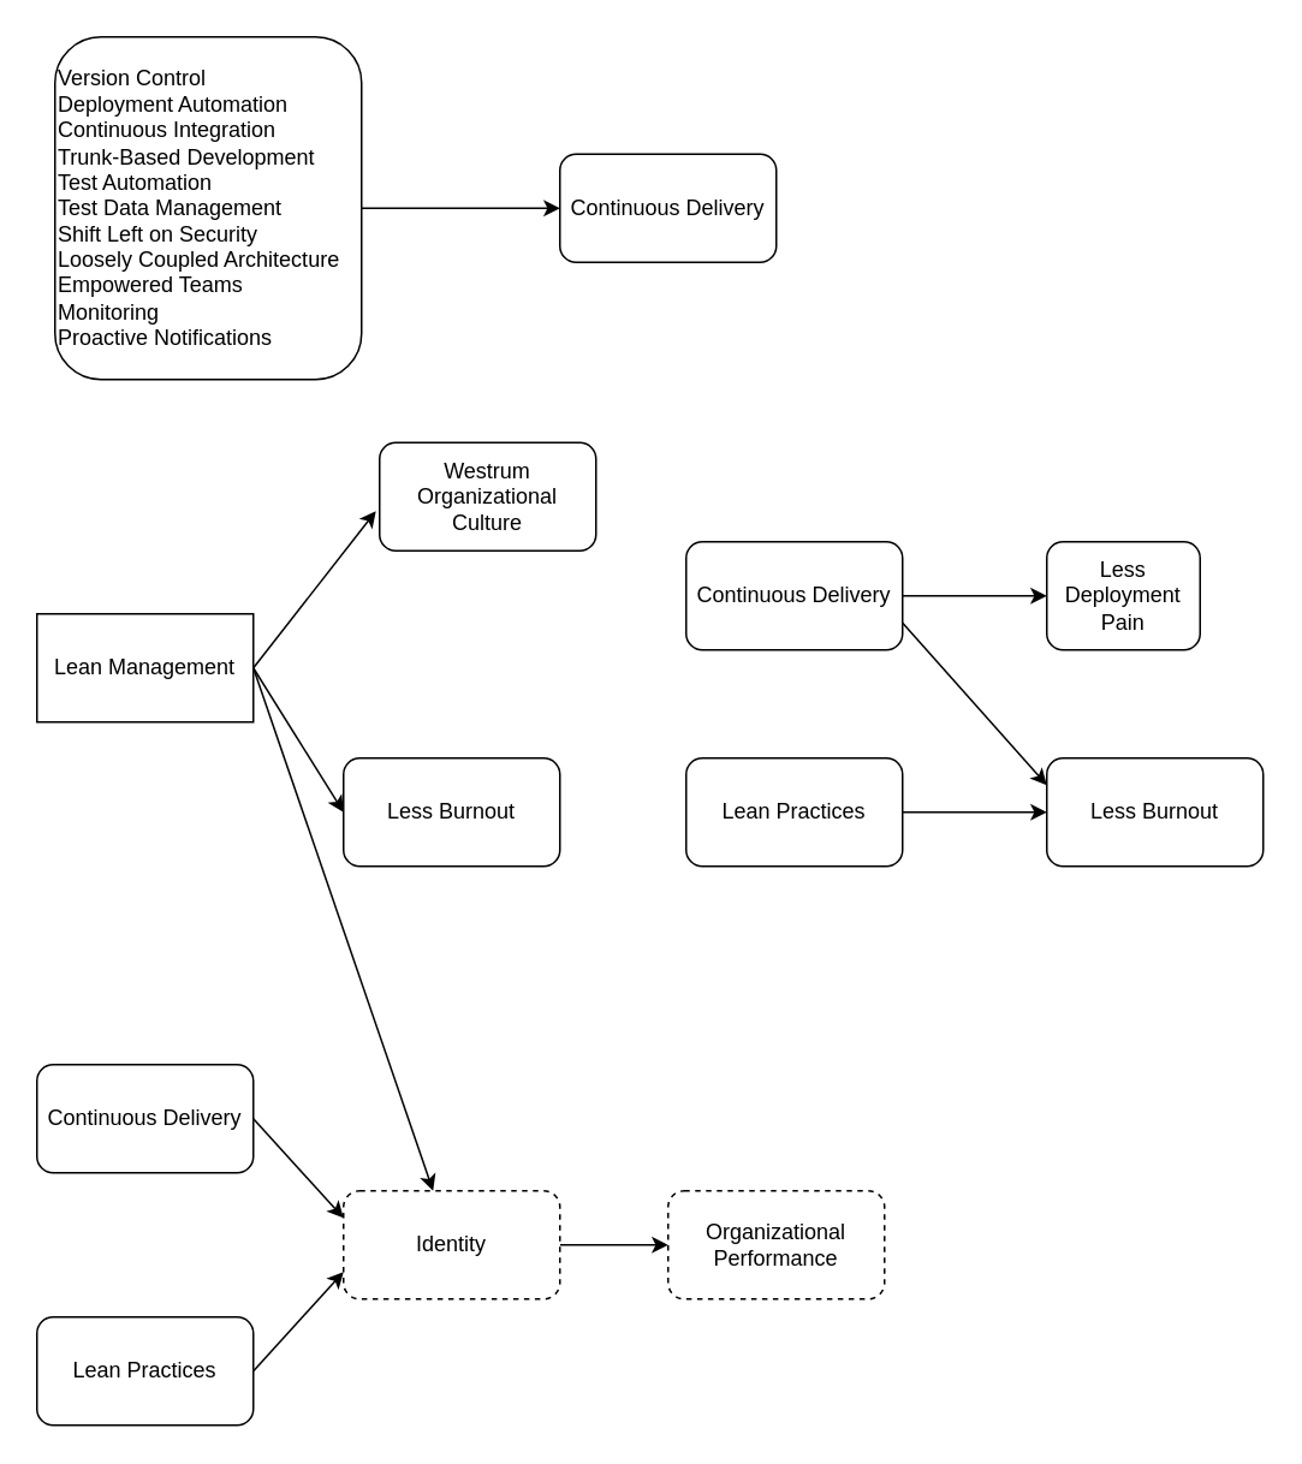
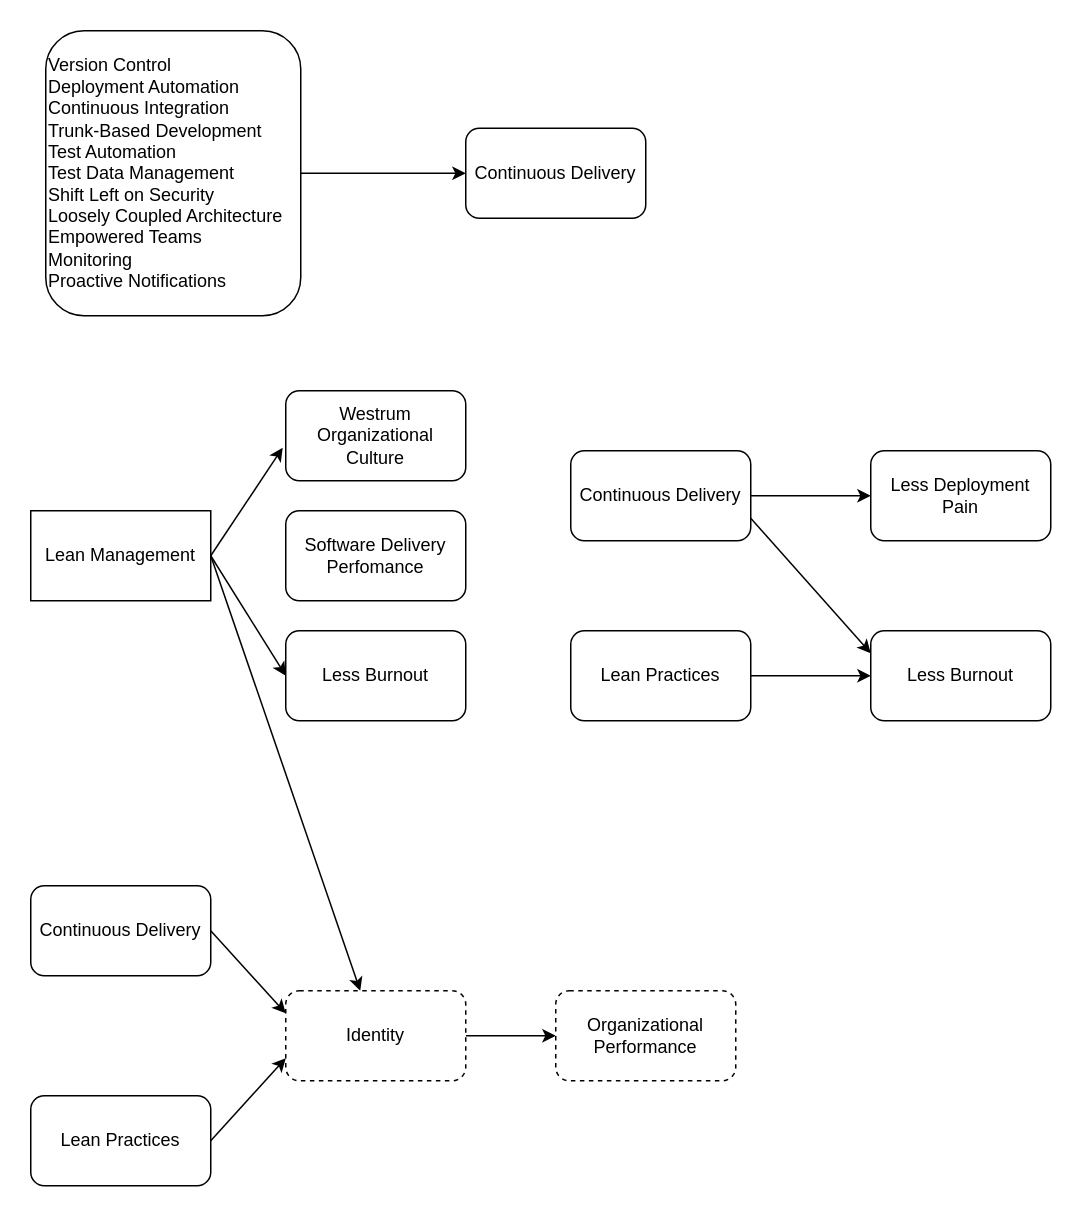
  <mxCell id="0" />
  <mxCell id="1" parent="0" />
  <mxCell id="2" value="Version Control&lt;br&gt;Deployment Automation&lt;br&gt;Continuous Integration&lt;br&gt;Trunk-Based Development&lt;br&gt;Test Automation&lt;br&gt;Test Data Management&lt;br&gt;Shift Left on Security&lt;br&gt;Loosely Coupled Architecture&lt;br&gt;Empowered Teams&lt;br&gt;Monitoring&lt;br&gt;Proactive Notifications" style="rounded=1;whiteSpace=wrap;html=1;align=left;" vertex="1" parent="1"><mxGeometry x="30" y="20" width="170" height="190" as="geometry" /></mxCell>
  <mxCell id="3" value="Continuous Delivery" style="rounded=1;whiteSpace=wrap;html=1;align=center;" vertex="1" parent="1"><mxGeometry x="310" y="85" width="120" height="60" as="geometry" /></mxCell>
  <mxCell id="4" value="" style="endArrow=classic;html=1;rounded=0;exitX=1;exitY=0.5;exitDx=0;exitDy=0;entryX=0;entryY=0.5;entryDx=0;entryDy=0;" edge="1" parent="1" source="2" target="3"><mxGeometry width="50" height="50" relative="1" as="geometry"><mxPoint x="320" y="250" as="sourcePoint" /><mxPoint x="370" y="200" as="targetPoint" /></mxGeometry></mxCell>
  <mxCell id="5" value="Lean Management" style="whiteSpace=wrap;html=1;align=center;rounded=0;" vertex="1" parent="1"><mxGeometry x="20" y="340" width="120" height="60" as="geometry" /></mxCell>
- <mxCell id="6" value="Westrum Organizational Culture" style="rounded=1;whiteSpace=wrap;html=1;align=center;" vertex="1" parent="1"><mxGeometry x="210" y="245" width="120" height="60" as="geometry" /></mxCell>
+ <mxCell id="6" value="Westrum Organizational Culture" style="rounded=1;whiteSpace=wrap;html=1;align=center;" vertex="1" parent="1"><mxGeometry x="190" y="260" width="120" height="60" as="geometry" /></mxCell>
+ <mxCell id="7" value="Software Delivery Perfomance" style="rounded=1;whiteSpace=wrap;html=1;align=center;" vertex="1" parent="1"><mxGeometry x="190" y="340" width="120" height="60" as="geometry" /></mxCell>
  <mxCell id="8" value="Less Burnout" style="rounded=1;whiteSpace=wrap;html=1;align=center;" vertex="1" parent="1"><mxGeometry x="190" y="420" width="120" height="60" as="geometry" /></mxCell>
  <mxCell id="9" value="" style="endArrow=classic;html=1;rounded=0;exitX=1;exitY=0.5;exitDx=0;exitDy=0;entryX=-0.017;entryY=0.633;entryDx=0;entryDy=0;entryPerimeter=0;" edge="1" parent="1" source="5" target="6"><mxGeometry width="50" height="50" relative="1" as="geometry"><mxPoint x="320" y="260" as="sourcePoint" /><mxPoint x="370" y="210" as="targetPoint" /></mxGeometry></mxCell>
  <mxCell id="10" value="" style="endArrow=classic;html=1;rounded=0;exitX=1;exitY=0.5;exitDx=0;exitDy=0;" edge="1" parent="1" source="5" target="22"><mxGeometry width="50" height="50" relative="1" as="geometry"><mxPoint x="320" y="260" as="sourcePoint" /><mxPoint x="370" y="210" as="targetPoint" /></mxGeometry></mxCell>
  <mxCell id="11" value="" style="endArrow=classic;html=1;rounded=0;exitX=1;exitY=0.5;exitDx=0;exitDy=0;entryX=0;entryY=0.5;entryDx=0;entryDy=0;" edge="1" parent="1" source="5" target="8"><mxGeometry width="50" height="50" relative="1" as="geometry"><mxPoint x="320" y="260" as="sourcePoint" /><mxPoint x="370" y="210" as="targetPoint" /></mxGeometry></mxCell>
  <mxCell id="12" value="Lean Practices" style="rounded=1;whiteSpace=wrap;html=1;align=center;" vertex="1" parent="1"><mxGeometry x="380" y="420" width="120" height="60" as="geometry" /></mxCell>
  <mxCell id="13" value="Continuous Delivery" style="rounded=1;whiteSpace=wrap;html=1;align=center;" vertex="1" parent="1"><mxGeometry x="380" y="300" width="120" height="60" as="geometry" /></mxCell>
- <mxCell id="14" value="Less Deployment Pain" style="rounded=1;whiteSpace=wrap;html=1;align=center;" vertex="1" parent="1"><mxGeometry x="580" y="300" width="85" height="60" as="geometry" /></mxCell>
+ <mxCell id="14" value="Less Deployment Pain" style="rounded=1;whiteSpace=wrap;html=1;align=center;" vertex="1" parent="1"><mxGeometry x="580" y="300" width="120" height="60" as="geometry" /></mxCell>
  <mxCell id="15" value="Less Burnout" style="rounded=1;whiteSpace=wrap;html=1;align=center;" vertex="1" parent="1"><mxGeometry x="580" y="420" width="120" height="60" as="geometry" /></mxCell>
  <mxCell id="16" value="" style="endArrow=classic;html=1;rounded=0;exitX=1;exitY=0.5;exitDx=0;exitDy=0;entryX=0;entryY=0.5;entryDx=0;entryDy=0;" edge="1" parent="1" source="13" target="14"><mxGeometry width="50" height="50" relative="1" as="geometry"><mxPoint x="320" y="220" as="sourcePoint" /><mxPoint x="370" y="170" as="targetPoint" /></mxGeometry></mxCell>
  <mxCell id="17" value="" style="endArrow=classic;html=1;rounded=0;exitX=1;exitY=0.75;exitDx=0;exitDy=0;entryX=0;entryY=0.25;entryDx=0;entryDy=0;" edge="1" parent="1" source="13" target="15"><mxGeometry width="50" height="50" relative="1" as="geometry"><mxPoint x="320" y="220" as="sourcePoint" /><mxPoint x="370" y="170" as="targetPoint" /></mxGeometry></mxCell>
  <mxCell id="18" value="" style="endArrow=classic;html=1;rounded=0;exitX=1;exitY=0.5;exitDx=0;exitDy=0;entryX=0;entryY=0.5;entryDx=0;entryDy=0;" edge="1" parent="1" source="12" target="15"><mxGeometry width="50" height="50" relative="1" as="geometry"><mxPoint x="320" y="220" as="sourcePoint" /><mxPoint x="370" y="170" as="targetPoint" /></mxGeometry></mxCell>
  <mxCell id="19" value="Continuous Delivery" style="rounded=1;whiteSpace=wrap;html=1;align=center;" vertex="1" parent="1"><mxGeometry x="20" y="590" width="120" height="60" as="geometry" /></mxCell>
  <mxCell id="20" value="Lean Practices" style="rounded=1;whiteSpace=wrap;html=1;align=center;" vertex="1" parent="1"><mxGeometry x="20" y="730" width="120" height="60" as="geometry" /></mxCell>
  <mxCell id="21" style="edgeStyle=orthogonalEdgeStyle;rounded=0;orthogonalLoop=1;jettySize=auto;html=1;exitX=1;exitY=0.5;exitDx=0;exitDy=0;" edge="1" parent="1" source="22" target="23"><mxGeometry relative="1" as="geometry" /></mxCell>
  <mxCell id="22" value="Identity" style="rounded=1;whiteSpace=wrap;html=1;align=center;dashed=1;" vertex="1" parent="1"><mxGeometry x="190" y="660" width="120" height="60" as="geometry" /></mxCell>
  <mxCell id="23" value="Organizational Performance" style="rounded=1;whiteSpace=wrap;html=1;align=center;dashed=1;" vertex="1" parent="1"><mxGeometry x="370" y="660" width="120" height="60" as="geometry" /></mxCell>
  <mxCell id="24" value="" style="endArrow=classic;html=1;rounded=0;exitX=1;exitY=0.5;exitDx=0;exitDy=0;entryX=0;entryY=0.75;entryDx=0;entryDy=0;" edge="1" parent="1" source="20" target="22"><mxGeometry width="50" height="50" relative="1" as="geometry"><mxPoint x="320" y="470" as="sourcePoint" /><mxPoint x="370" y="420" as="targetPoint" /></mxGeometry></mxCell>
  <mxCell id="25" value="" style="endArrow=classic;html=1;rounded=0;exitX=1;exitY=0.5;exitDx=0;exitDy=0;entryX=0;entryY=0.25;entryDx=0;entryDy=0;" edge="1" parent="1" source="19" target="22"><mxGeometry width="50" height="50" relative="1" as="geometry"><mxPoint x="320" y="470" as="sourcePoint" /><mxPoint x="370" y="420" as="targetPoint" /></mxGeometry></mxCell>
